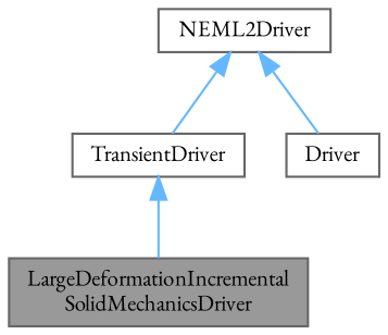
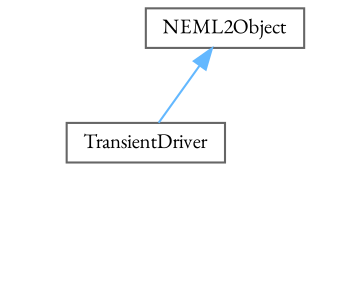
  digraph {
    fontname="EB Garamond"
    node [color=gray40 fillcolor=white fontname="EB Garamond" fontsize=10 shape=box style=filled]
    edge [color=steelblue1 dir=back fontname="EB Garamond" fontsize=10 labelfontname=Helvetica labelfontsize=10 style=solid]
-   n1 [fillcolor=grey60 fontcolor=black height=0.2 label="LargeDeformationIncremental\lSolidMechanicsDriver" width=0.4]
    n2 [height=0.2 label=TransientDriver width=0.4]
-   n3 [height=0.2 label=Driver width=0.4]
-   n4 [height=0.2 label=NEML2Driver width=0.4]
-   n2 -> n1
+   n4 [height=0.2 label=NEML2Object width=0.4]
    n4 -> n2
-   n4 -> n3
  }
